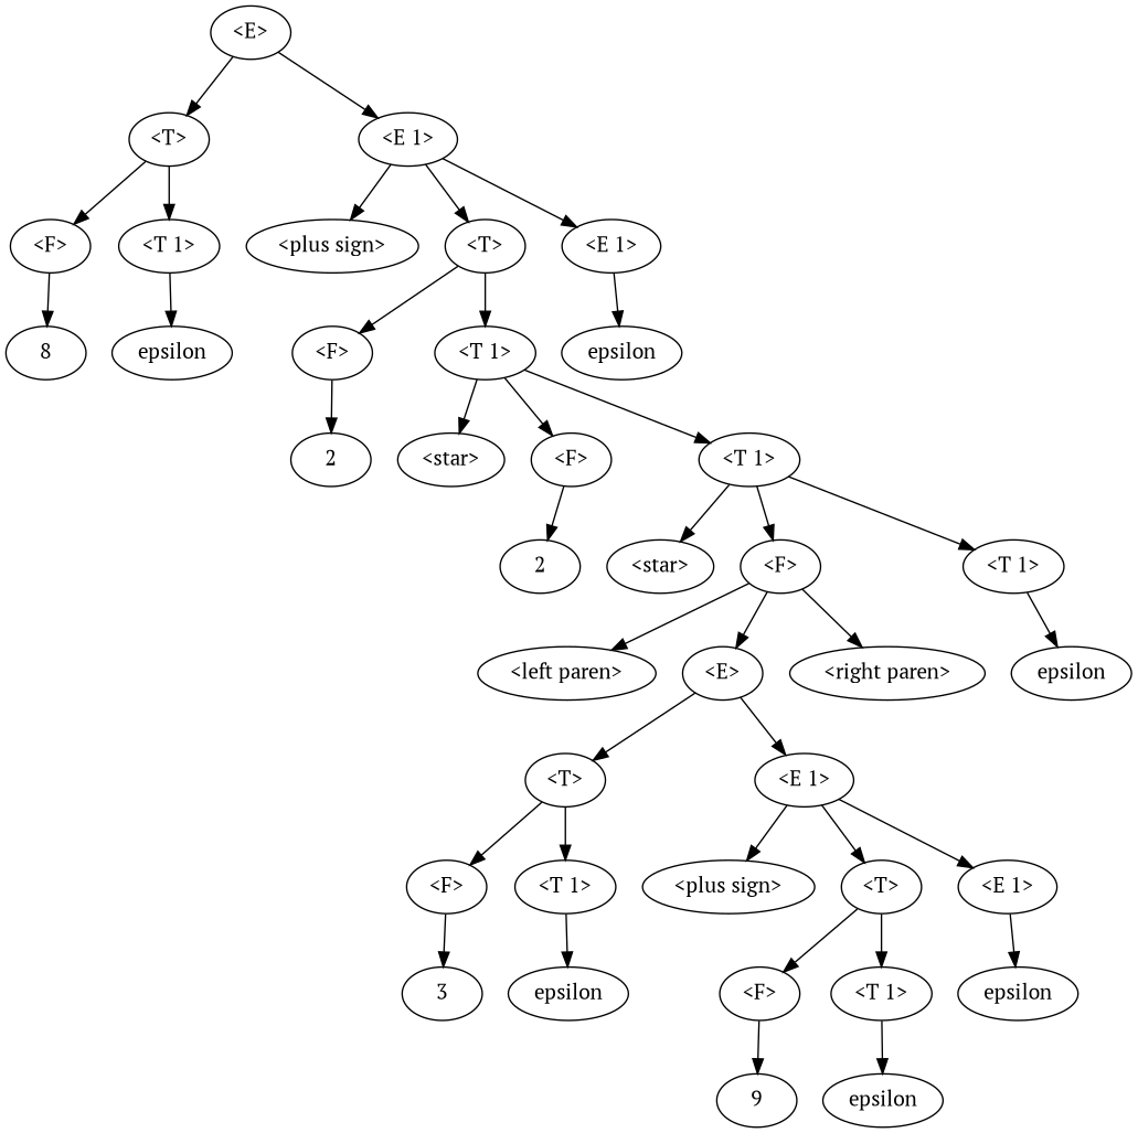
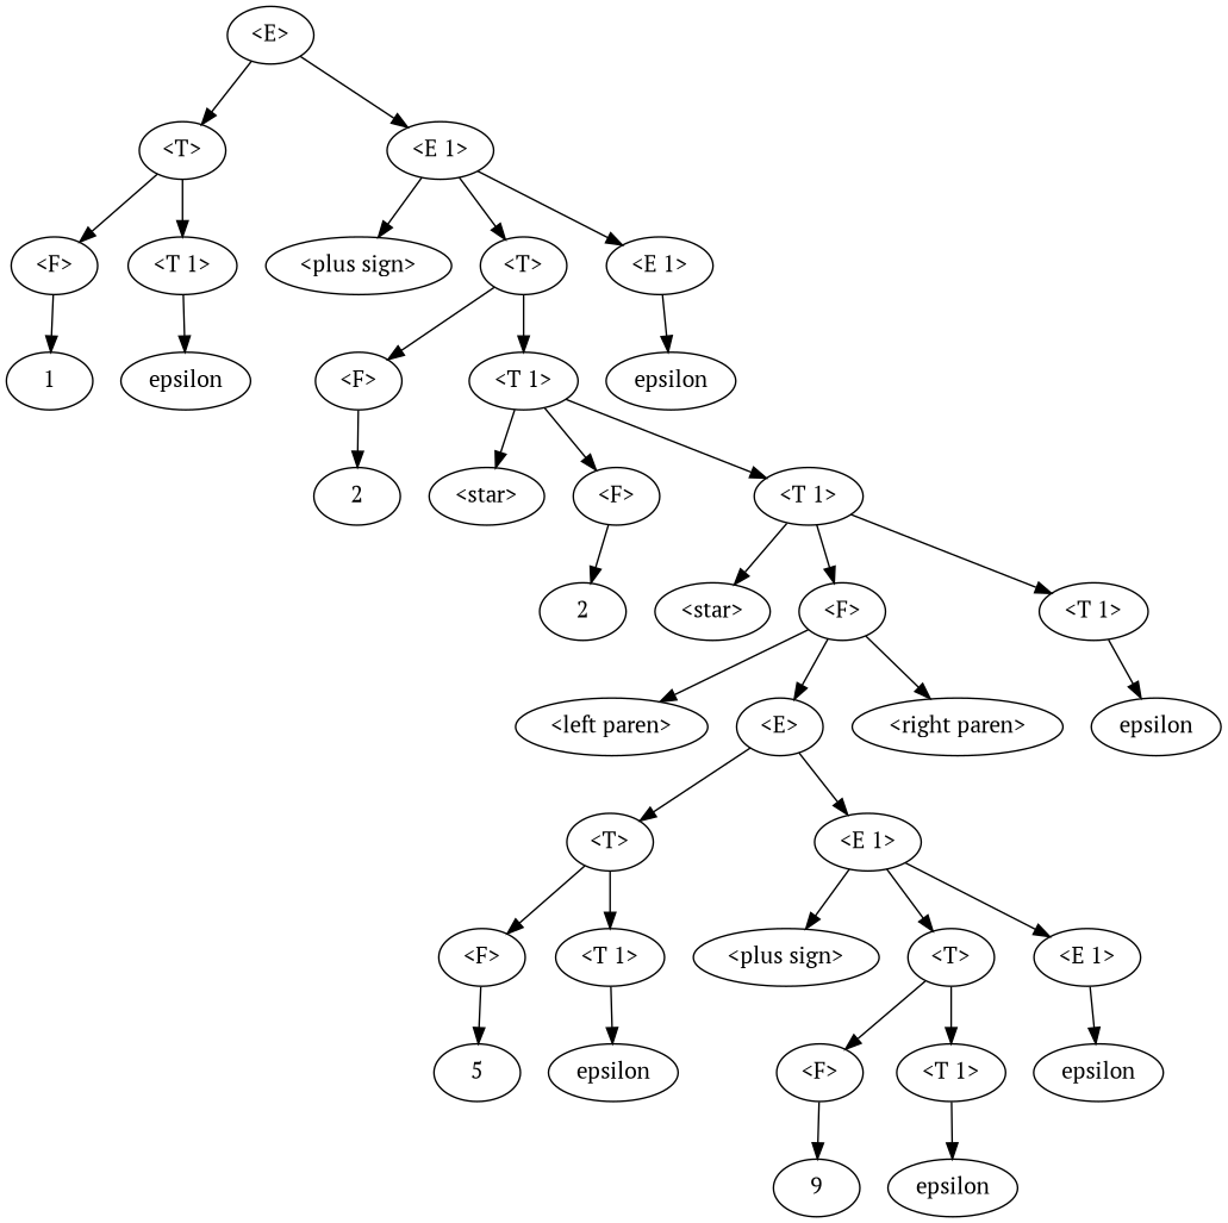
  digraph {
    fontname="PT Serif"
    node [fontname="PT Serif"]
    edge [fontname="PT Serif"]
    n1 [label="<E>"]
    n2 [label="<T>"]
    n3 [label="<E 1>"]
    n4 [label="<F>"]
    n5 [label="<T 1>"]
    n6 [label="<plus sign>"]
    n7 [label="<T>"]
    n8 [label="<E 1>"]
-   n9 [label=8]
+   n9 [label=1]
    n10 [label=epsilon]
    n11 [label="<F>"]
    n12 [label="<T 1>"]
    n13 [label=epsilon]
    n14 [label=2]
    n15 [label="<star>"]
    n16 [label="<F>"]
    n17 [label="<T 1>"]
    n18 [label=2]
    n19 [label="<star>"]
    n20 [label="<F>"]
    n21 [label="<T 1>"]
    n22 [label="<left paren>"]
    n23 [label="<E>"]
    n24 [label="<right paren>"]
    n25 [label=epsilon]
    n26 [label="<T>"]
    n27 [label="<E 1>"]
    n28 [label="<F>"]
    n29 [label="<T 1>"]
    n30 [label="<plus sign>"]
    n31 [label="<T>"]
    n32 [label="<E 1>"]
-   n33 [label=3]
+   n33 [label=5]
    n34 [label=epsilon]
    n35 [label="<F>"]
    n36 [label="<T 1>"]
    n37 [label=epsilon]
    n38 [label=9]
    n39 [label=epsilon]
    n1 -> n2
    n1 -> n3
    n2 -> n4
    n2 -> n5
    n3 -> n6
    n3 -> n7
    n3 -> n8
    n4 -> n9
    n5 -> n10
    n7 -> n11
    n7 -> n12
    n8 -> n13
    n11 -> n14
    n12 -> n15
    n12 -> n16
    n12 -> n17
    n16 -> n18
    n17 -> n19
    n17 -> n20
    n17 -> n21
    n20 -> n22
    n20 -> n23
    n20 -> n24
    n21 -> n25
    n23 -> n26
    n23 -> n27
    n26 -> n28
    n26 -> n29
    n27 -> n30
    n27 -> n31
    n27 -> n32
    n28 -> n33
    n29 -> n34
    n31 -> n35
    n31 -> n36
    n32 -> n37
    n35 -> n38
    n36 -> n39
  }
